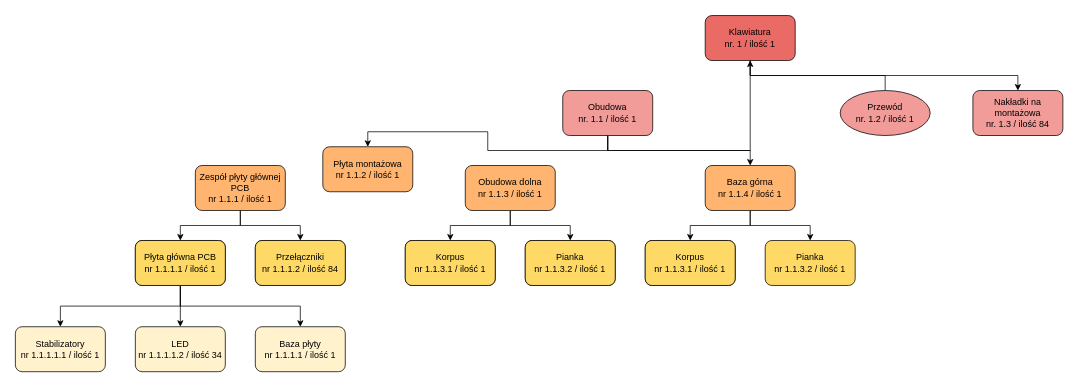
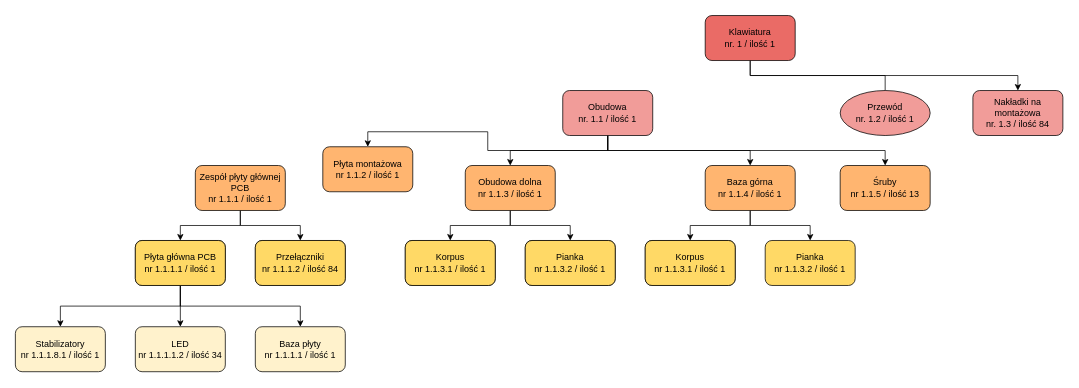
  <mxCell id="0" />
  <mxCell id="1" parent="0" />
  <mxCell id="2" style="edgeStyle=orthogonalEdgeStyle;rounded=0;orthogonalLoop=1;jettySize=auto;html=1;exitX=0.5;exitY=1;exitDx=0;exitDy=0;entryX=0.5;entryY=0;entryDx=0;entryDy=0;endArrow=none;" edge="1" parent="1" source="4" target="10"><mxGeometry relative="1" as="geometry" /></mxCell>
  <mxCell id="3" style="edgeStyle=orthogonalEdgeStyle;rounded=0;orthogonalLoop=1;jettySize=auto;html=1;exitX=0.5;exitY=1;exitDx=0;exitDy=0;entryX=0.5;entryY=0;entryDx=0;entryDy=0;" edge="1" parent="1" source="4" target="11"><mxGeometry relative="1" as="geometry" /></mxCell>
  <mxCell id="4" value="Klawiatura&lt;br style=&quot;border-color: var(--border-color);&quot;&gt;nr. 1 / ilość 1" style="rounded=1;whiteSpace=wrap;html=1;fillColor=#EA6B66;" vertex="1" parent="1"><mxGeometry x="940" y="20" width="120" height="60" as="geometry" /></mxCell>
  <mxCell id="5" style="edgeStyle=orthogonalEdgeStyle;rounded=0;orthogonalLoop=1;jettySize=auto;html=1;exitX=0.5;exitY=1;exitDx=0;exitDy=0;entryX=0.5;entryY=0;entryDx=0;entryDy=0;" edge="1" parent="1" source="9" target="15"><mxGeometry relative="1" as="geometry" /></mxCell>
- <mxCell id="6" style="edgeStyle=orthogonalEdgeStyle;rounded=0;orthogonalLoop=1;jettySize=auto;html=1;exitX=0.5;exitY=1;exitDx=0;exitDy=0;" edge="1" parent="1" source="9" target="4"><mxGeometry relative="1" as="geometry" /></mxCell>
+ <mxCell id="6" style="edgeStyle=orthogonalEdgeStyle;rounded=0;orthogonalLoop=1;jettySize=auto;html=1;exitX=0.5;exitY=1;exitDx=0;exitDy=0;entryX=0.5;entryY=0;entryDx=0;entryDy=0;" edge="1" parent="1" source="9" target="18"><mxGeometry relative="1" as="geometry" /></mxCell>
  <mxCell id="7" style="edgeStyle=orthogonalEdgeStyle;rounded=0;orthogonalLoop=1;jettySize=auto;html=1;exitX=0.5;exitY=1;exitDx=0;exitDy=0;entryX=0.5;entryY=0;entryDx=0;entryDy=0;" edge="1" parent="1" source="9" target="21"><mxGeometry relative="1" as="geometry" /></mxCell>
+ <mxCell id="8" style="edgeStyle=orthogonalEdgeStyle;rounded=0;orthogonalLoop=1;jettySize=auto;html=1;exitX=0.5;exitY=1;exitDx=0;exitDy=0;entryX=0.5;entryY=0;entryDx=0;entryDy=0;" edge="1" parent="1" source="9" target="22"><mxGeometry relative="1" as="geometry" /></mxCell>
  <mxCell id="9" value="Obudowa&lt;br&gt;nr. 1.1 / ilość 1" style="rounded=1;whiteSpace=wrap;html=1;fillColor=#F19C99;" vertex="1" parent="1"><mxGeometry x="750" y="120" width="120" height="60" as="geometry" /></mxCell>
  <mxCell id="10" value="Przewód&lt;br style=&quot;border-color: var(--border-color);&quot;&gt;nr. 1.2 / ilość 1" style="ellipse;whiteSpace=wrap;html=1;fillColor=#F19C99;" vertex="1" parent="1"><mxGeometry x="1120" y="120" width="120" height="60" as="geometry" /></mxCell>
  <mxCell id="11" value="Nakładki na montażowa&lt;br style=&quot;border-color: var(--border-color);&quot;&gt;nr. 1.3 / ilość 84" style="rounded=1;whiteSpace=wrap;html=1;fillColor=#F19C99;" vertex="1" parent="1"><mxGeometry x="1297" y="120" width="120" height="60" as="geometry" /></mxCell>
  <mxCell id="12" style="edgeStyle=orthogonalEdgeStyle;rounded=0;orthogonalLoop=1;jettySize=auto;html=1;exitX=0.5;exitY=1;exitDx=0;exitDy=0;entryX=0.5;entryY=0;entryDx=0;entryDy=0;" edge="1" parent="1" source="14" target="26"><mxGeometry relative="1" as="geometry" /></mxCell>
  <mxCell id="13" style="edgeStyle=orthogonalEdgeStyle;rounded=0;orthogonalLoop=1;jettySize=auto;html=1;exitX=0.5;exitY=1;exitDx=0;exitDy=0;entryX=0.5;entryY=0;entryDx=0;entryDy=0;" edge="1" parent="1" source="14" target="27"><mxGeometry relative="1" as="geometry" /></mxCell>
  <mxCell id="14" value="Zespół płyty głównej PCB&lt;br&gt;nr 1.1.1 / ilość 1" style="rounded=1;whiteSpace=wrap;html=1;fillColor=#FFB570;" vertex="1" parent="1"><mxGeometry x="260" y="220" width="120" height="60" as="geometry" /></mxCell>
  <mxCell id="15" value="Płyta montażowa&lt;br&gt;nr 1.1.2 / ilość 1" style="rounded=1;whiteSpace=wrap;html=1;fillColor=#FFB570;" vertex="1" parent="1"><mxGeometry x="430" y="195" width="120" height="60" as="geometry" /></mxCell>
  <mxCell id="16" style="edgeStyle=orthogonalEdgeStyle;rounded=0;orthogonalLoop=1;jettySize=auto;html=1;exitX=0.5;exitY=1;exitDx=0;exitDy=0;entryX=0.5;entryY=0;entryDx=0;entryDy=0;" edge="1" parent="1" source="18" target="31"><mxGeometry relative="1" as="geometry" /></mxCell>
  <mxCell id="17" style="edgeStyle=orthogonalEdgeStyle;rounded=0;orthogonalLoop=1;jettySize=auto;html=1;exitX=0.5;exitY=1;exitDx=0;exitDy=0;entryX=0.5;entryY=0;entryDx=0;entryDy=0;" edge="1" parent="1" source="18" target="32"><mxGeometry relative="1" as="geometry" /></mxCell>
  <mxCell id="18" value="Obudowa dolna&lt;br&gt;nr 1.1.3 / ilość 1" style="rounded=1;whiteSpace=wrap;html=1;fillColor=#FFB570;" vertex="1" parent="1"><mxGeometry x="620" y="220" width="120" height="60" as="geometry" /></mxCell>
  <mxCell id="19" style="edgeStyle=orthogonalEdgeStyle;rounded=0;orthogonalLoop=1;jettySize=auto;html=1;exitX=0.5;exitY=1;exitDx=0;exitDy=0;entryX=0.5;entryY=0;entryDx=0;entryDy=0;" edge="1" parent="1" source="21" target="33"><mxGeometry relative="1" as="geometry" /></mxCell>
  <mxCell id="20" style="edgeStyle=orthogonalEdgeStyle;rounded=0;orthogonalLoop=1;jettySize=auto;html=1;exitX=0.5;exitY=1;exitDx=0;exitDy=0;entryX=0.5;entryY=0;entryDx=0;entryDy=0;" edge="1" parent="1" source="21" target="34"><mxGeometry relative="1" as="geometry" /></mxCell>
  <mxCell id="21" value="Baza górna&lt;br&gt;nr 1.1.4 / ilość 1" style="rounded=1;whiteSpace=wrap;html=1;fillColor=#FFB570;" vertex="1" parent="1"><mxGeometry x="940" y="220" width="120" height="60" as="geometry" /></mxCell>
+ <mxCell id="22" value="Śruby&lt;br&gt;nr 1.1.5 / ilość 13" style="rounded=1;whiteSpace=wrap;html=1;fillColor=#FFB570;" vertex="1" parent="1"><mxGeometry x="1120" y="220" width="120" height="60" as="geometry" /></mxCell>
  <mxCell id="23" style="edgeStyle=orthogonalEdgeStyle;rounded=0;orthogonalLoop=1;jettySize=auto;html=1;exitX=0.5;exitY=1;exitDx=0;exitDy=0;entryX=0.5;entryY=0;entryDx=0;entryDy=0;" edge="1" parent="1" source="26" target="28"><mxGeometry relative="1" as="geometry" /></mxCell>
  <mxCell id="24" style="edgeStyle=orthogonalEdgeStyle;rounded=0;orthogonalLoop=1;jettySize=auto;html=1;exitX=0.5;exitY=1;exitDx=0;exitDy=0;entryX=0.5;entryY=0;entryDx=0;entryDy=0;" edge="1" parent="1" source="26" target="29"><mxGeometry relative="1" as="geometry" /></mxCell>
  <mxCell id="25" style="edgeStyle=orthogonalEdgeStyle;rounded=0;orthogonalLoop=1;jettySize=auto;html=1;exitX=0.5;exitY=1;exitDx=0;exitDy=0;entryX=0.5;entryY=0;entryDx=0;entryDy=0;" edge="1" parent="1" source="26" target="30"><mxGeometry relative="1" as="geometry" /></mxCell>
  <mxCell id="26" value="Płyta główna PCB&lt;br&gt;nr 1.1.1.1 / ilość 1" style="rounded=1;whiteSpace=wrap;html=1;fillColor=#FFF2CC;" vertex="1" parent="1"><mxGeometry x="180" y="320" width="120" height="60" as="geometry" /></mxCell>
  <mxCell id="27" value="Przełączniki&lt;br&gt;nr 1.1.1.2 / ilość 84" style="rounded=1;whiteSpace=wrap;html=1;fillColor=#FFF2CC;" vertex="1" parent="1"><mxGeometry x="340" y="320" width="120" height="60" as="geometry" /></mxCell>
- <mxCell id="28" value="Stabilizatory&lt;br&gt;nr 1.1.1.1.1 / ilość 1" style="rounded=1;whiteSpace=wrap;html=1;fillColor=#FFF2CC;" vertex="1" parent="1"><mxGeometry x="20" y="435" width="120" height="60" as="geometry" /></mxCell>
+ <mxCell id="28" value="Stabilizatory&lt;br&gt;nr 1.1.1.8.1 / ilość 1" style="rounded=1;whiteSpace=wrap;html=1;fillColor=#FFF2CC;" vertex="1" parent="1"><mxGeometry x="20" y="435" width="120" height="60" as="geometry" /></mxCell>
  <mxCell id="29" value="LED&lt;br&gt;nr 1.1.1.1.2 / ilość 34" style="rounded=1;whiteSpace=wrap;html=1;fillColor=#FFF2CC;" vertex="1" parent="1"><mxGeometry x="180" y="435" width="120" height="60" as="geometry" /></mxCell>
  <mxCell id="30" value="Baza płyty&lt;br&gt;nr 1.1.1.1 / ilość 1" style="rounded=1;whiteSpace=wrap;html=1;fillColor=#FFF2CC;" vertex="1" parent="1"><mxGeometry x="340" y="435" width="120" height="60" as="geometry" /></mxCell>
  <mxCell id="31" value="Korpus&lt;br&gt;nr 1.1.3.1 / ilość 1" style="rounded=1;whiteSpace=wrap;html=1;fillColor=#FFF2CC;" vertex="1" parent="1"><mxGeometry x="540" y="320" width="120" height="60" as="geometry" /></mxCell>
  <mxCell id="32" value="Pianka&lt;br&gt;nr 1.1.3.2 / ilość 1" style="rounded=1;whiteSpace=wrap;html=1;fillColor=#FFF2CC;" vertex="1" parent="1"><mxGeometry x="700" y="320" width="120" height="60" as="geometry" /></mxCell>
  <mxCell id="33" value="Korpus&lt;br&gt;nr 1.1.3.1 / ilość 1" style="rounded=1;whiteSpace=wrap;html=1;fillColor=#FFF2CC;" vertex="1" parent="1"><mxGeometry x="860" y="320" width="120" height="60" as="geometry" /></mxCell>
  <mxCell id="34" value="Pianka&lt;br&gt;nr 1.1.3.2 / ilość 1" style="rounded=1;whiteSpace=wrap;html=1;fillColor=#FFD966;" vertex="1" parent="1"><mxGeometry x="1020" y="320" width="120" height="60" as="geometry" /></mxCell>
  <mxCell id="35" value="Płyta główna PCB&lt;br&gt;nr 1.1.1.1 / ilość 1" style="rounded=1;whiteSpace=wrap;html=1;fillColor=#FFD966;" vertex="1" parent="1"><mxGeometry x="180" y="320" width="120" height="60" as="geometry" /></mxCell>
  <mxCell id="36" value="Przełączniki&lt;br&gt;nr 1.1.1.2 / ilość 84" style="rounded=1;whiteSpace=wrap;html=1;fillColor=#FFD966;" vertex="1" parent="1"><mxGeometry x="340" y="320" width="120" height="60" as="geometry" /></mxCell>
  <mxCell id="37" value="Korpus&lt;br&gt;nr 1.1.3.1 / ilość 1" style="rounded=1;whiteSpace=wrap;html=1;fillColor=#FFD966;" vertex="1" parent="1"><mxGeometry x="540" y="320" width="120" height="60" as="geometry" /></mxCell>
  <mxCell id="38" value="Pianka&lt;br&gt;nr 1.1.3.2 / ilość 1" style="rounded=1;whiteSpace=wrap;html=1;fillColor=#FFD966;" vertex="1" parent="1"><mxGeometry x="700" y="320" width="120" height="60" as="geometry" /></mxCell>
  <mxCell id="39" value="Korpus&lt;br&gt;nr 1.1.3.1 / ilość 1" style="rounded=1;whiteSpace=wrap;html=1;fillColor=#FFD966;" vertex="1" parent="1"><mxGeometry x="860" y="320" width="120" height="60" as="geometry" /></mxCell>
